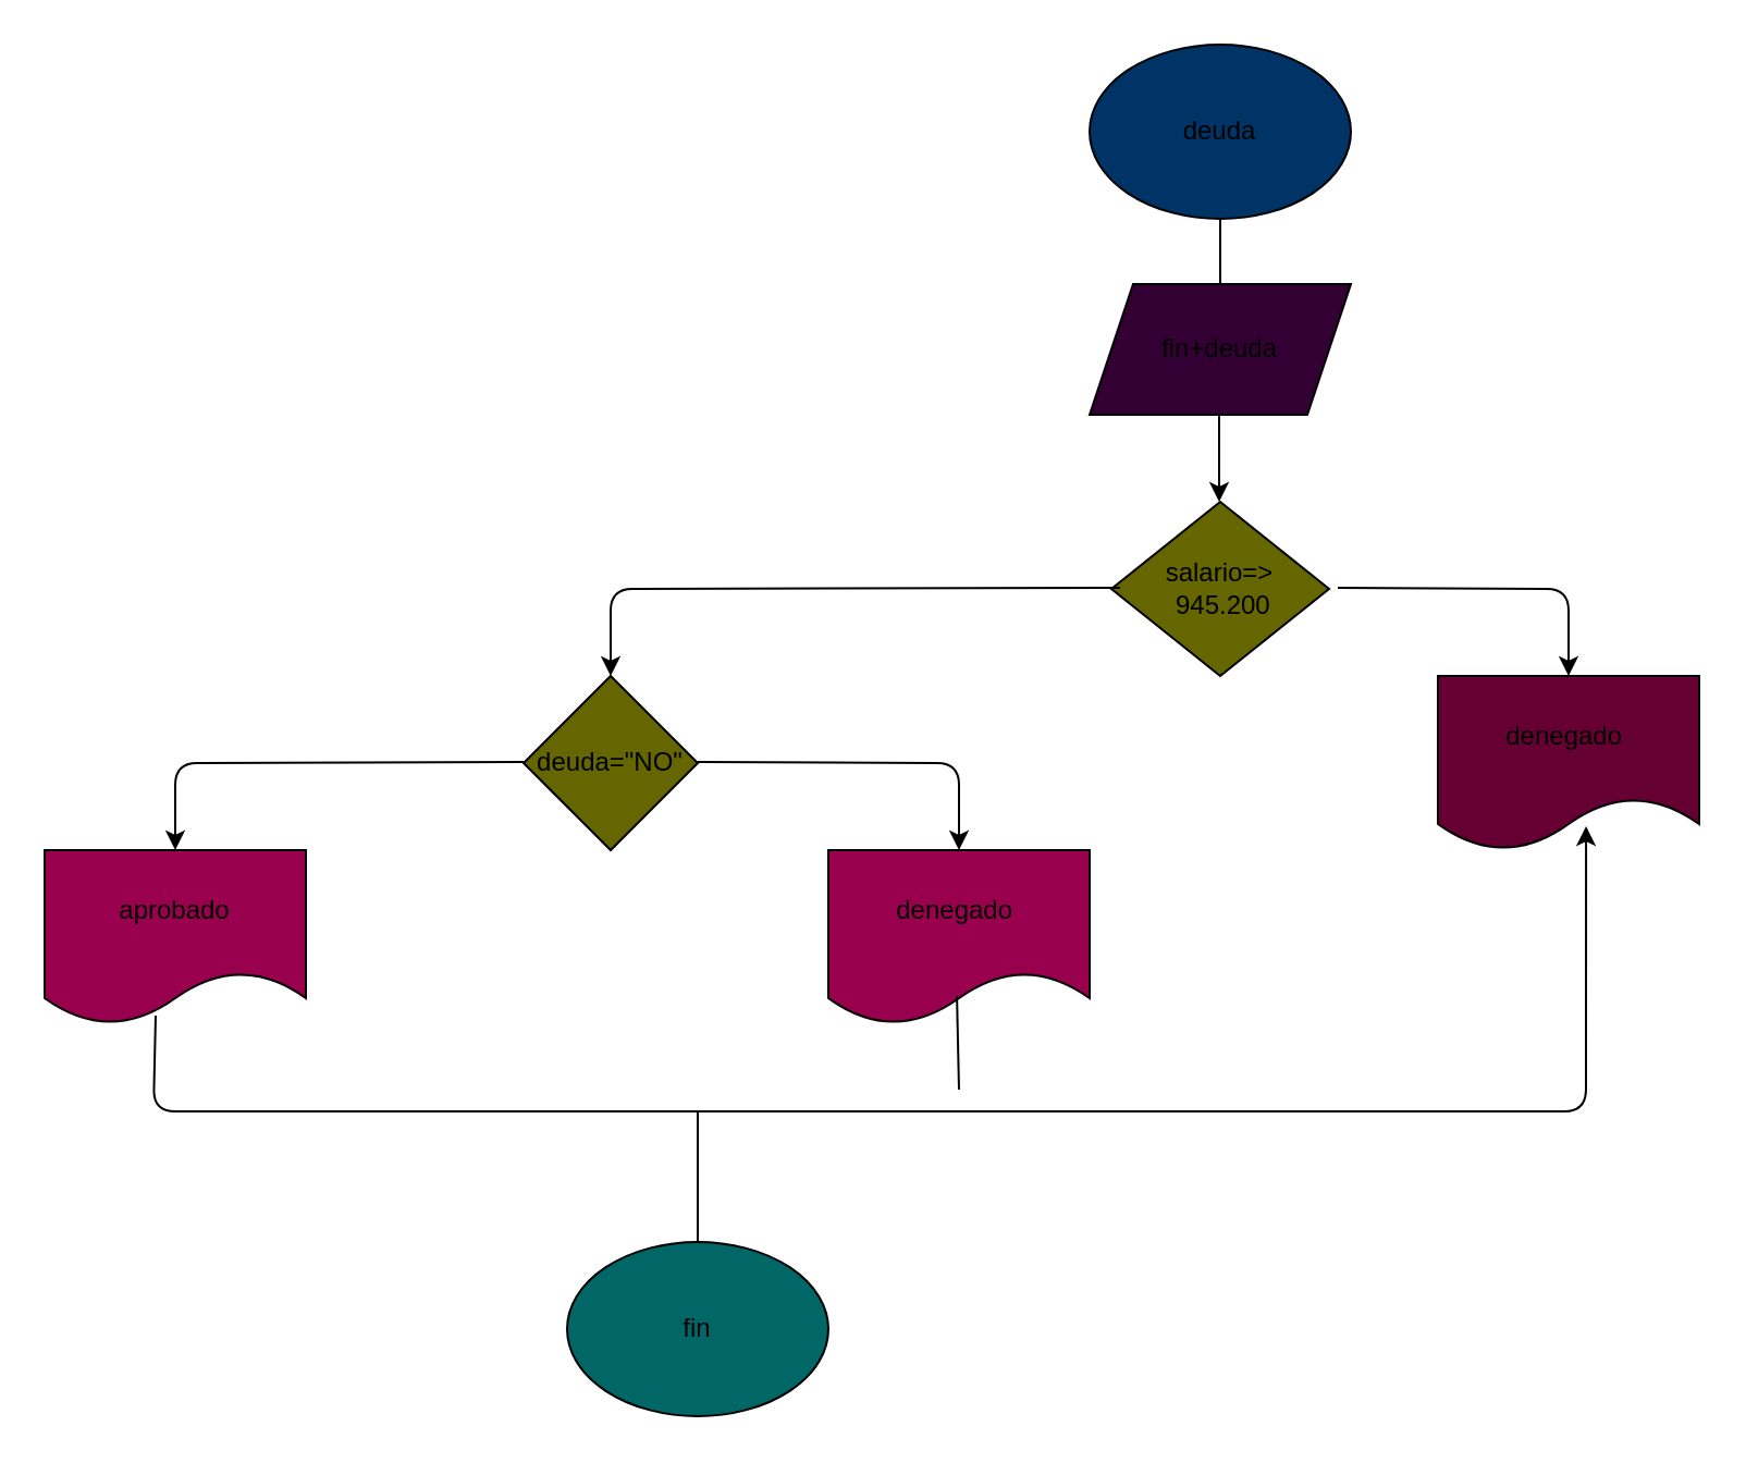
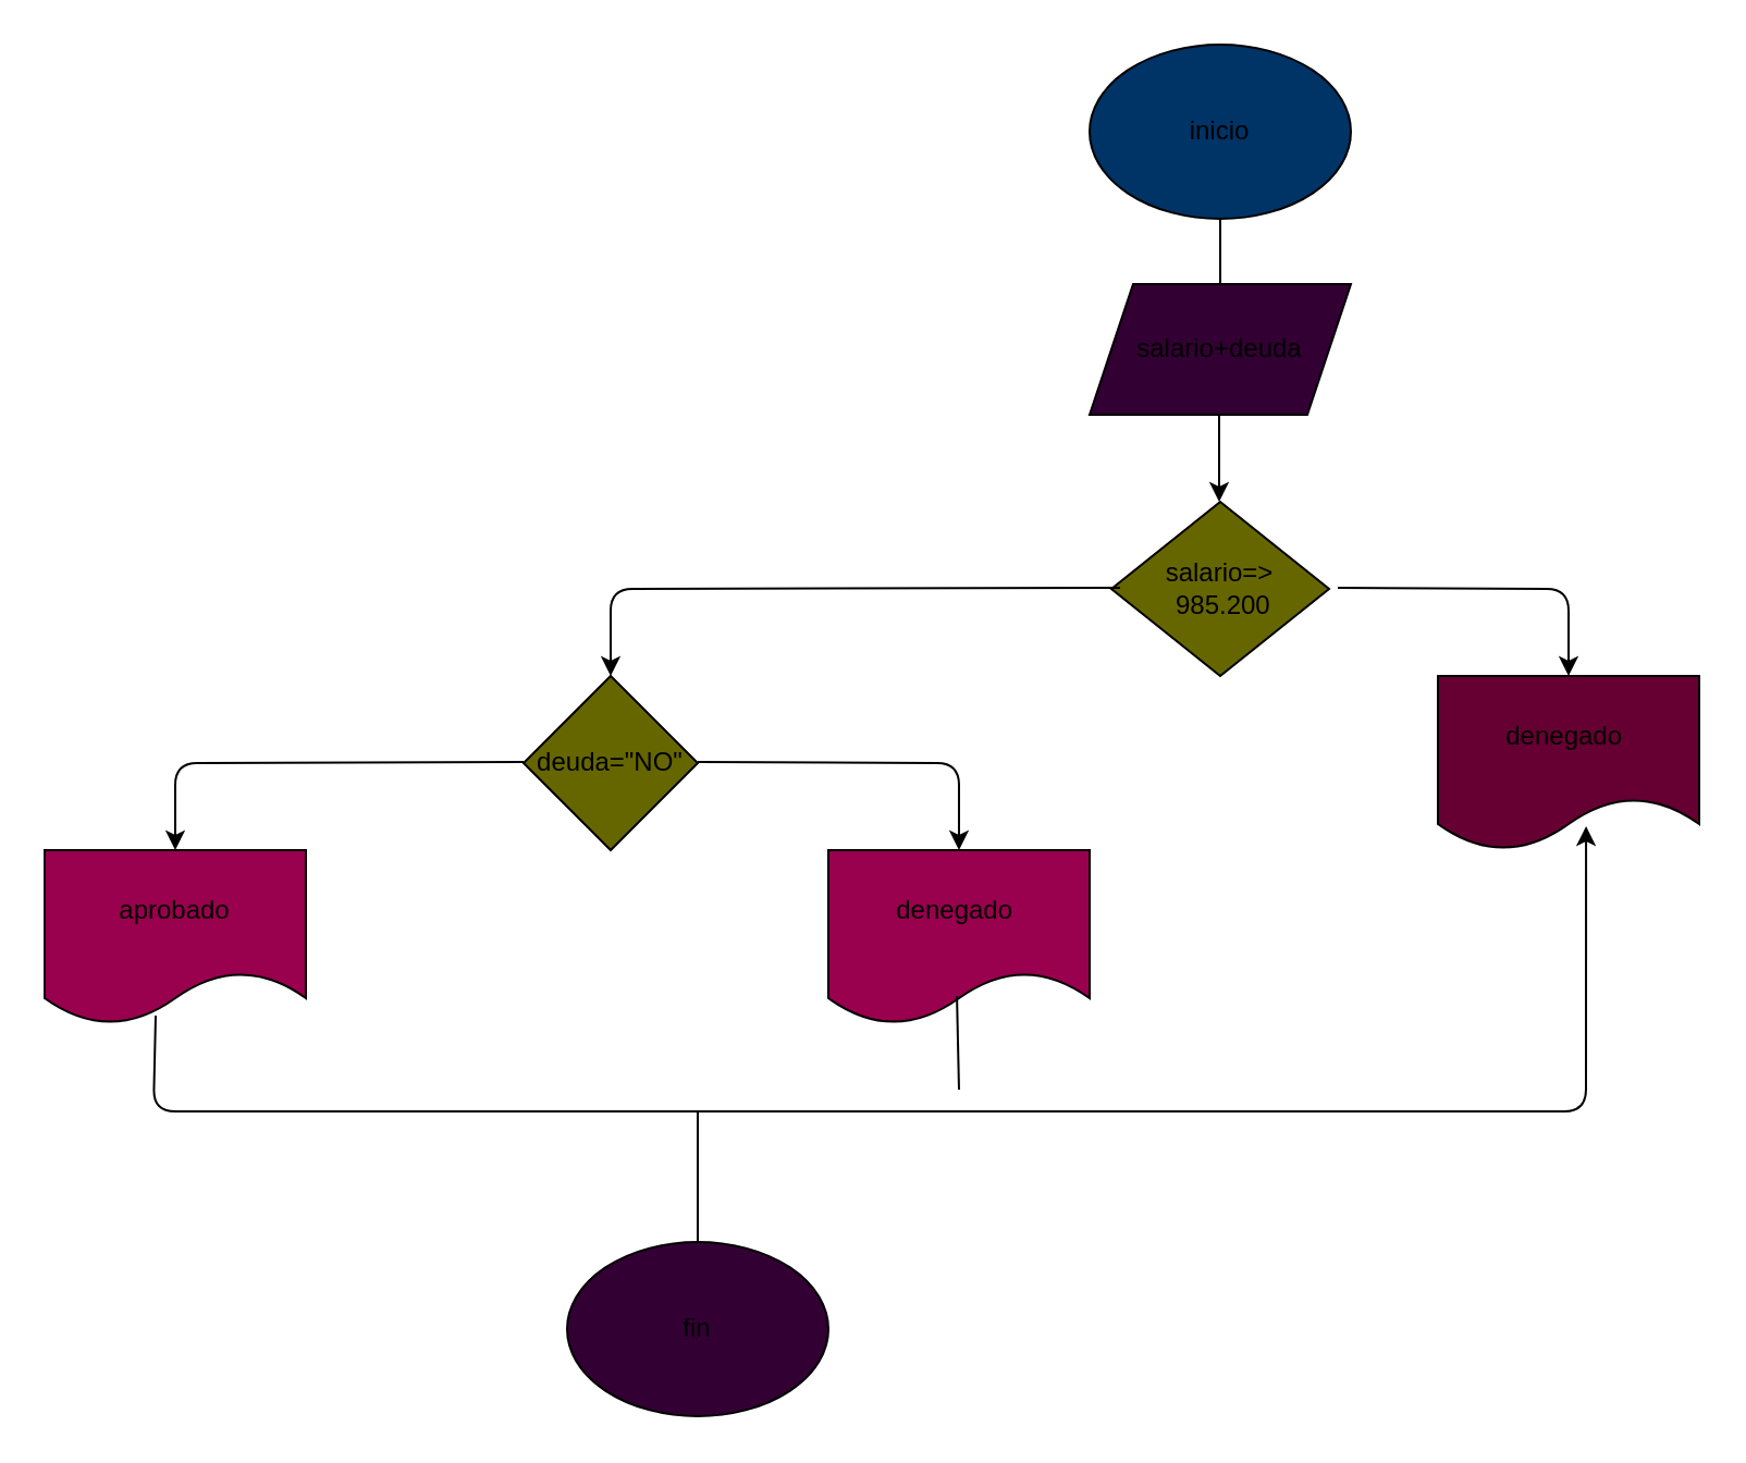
  <mxCell id="0" />
  <mxCell id="1" parent="0" />
- <mxCell id="2" value="deuda" style="ellipse;whiteSpace=wrap;html=1;fillColor=#003366;" vertex="1" parent="1"><mxGeometry x="500" y="20" width="120" height="80" as="geometry" /></mxCell>
+ <mxCell id="2" value="inicio" style="ellipse;whiteSpace=wrap;html=1;fillColor=#003366;" vertex="1" parent="1"><mxGeometry x="500" y="20" width="120" height="80" as="geometry" /></mxCell>
  <mxCell id="3" value="" style="endArrow=none;html=1;" edge="1" parent="1"><mxGeometry width="50" height="50" relative="1" as="geometry"><mxPoint x="560" y="130" as="sourcePoint" /><mxPoint x="560" y="100" as="targetPoint" /></mxGeometry></mxCell>
- <mxCell id="4" value="fin+deuda" style="shape=parallelogram;perimeter=parallelogramPerimeter;whiteSpace=wrap;html=1;fixedSize=1;fillColor=#330033;" vertex="1" parent="1"><mxGeometry x="500" y="130" width="120" height="60" as="geometry" /></mxCell>
+ <mxCell id="4" value="salario+deuda" style="shape=parallelogram;perimeter=parallelogramPerimeter;whiteSpace=wrap;html=1;fixedSize=1;fillColor=#330033;" vertex="1" parent="1"><mxGeometry x="500" y="130" width="120" height="60" as="geometry" /></mxCell>
  <mxCell id="5" value="" style="endArrow=classic;html=1;" edge="1" parent="1"><mxGeometry width="50" height="50" relative="1" as="geometry"><mxPoint x="559.5" y="190" as="sourcePoint" /><mxPoint x="559.5" y="230" as="targetPoint" /><Array as="points"><mxPoint x="559.5" y="210" /></Array></mxGeometry></mxCell>
- <mxCell id="6" value="salario=&amp;gt;&lt;br&gt;&amp;nbsp;945.200" style="rhombus;whiteSpace=wrap;html=1;fillColor=#666600;" vertex="1" parent="1"><mxGeometry x="510" y="230" width="100" height="80" as="geometry" /></mxCell>
+ <mxCell id="6" value="salario=&amp;gt;&lt;br&gt;&amp;nbsp;985.200" style="rhombus;whiteSpace=wrap;html=1;fillColor=#666600;" vertex="1" parent="1"><mxGeometry x="510" y="230" width="100" height="80" as="geometry" /></mxCell>
  <mxCell id="7" value="" style="endArrow=classic;html=1;" edge="1" parent="1"><mxGeometry relative="1" as="geometry"><mxPoint x="614" y="269.5" as="sourcePoint" /><mxPoint x="720" y="310" as="targetPoint" /><Array as="points"><mxPoint x="720" y="270" /></Array></mxGeometry></mxCell>
  <mxCell id="8" value="denegado&amp;nbsp;" style="shape=document;whiteSpace=wrap;html=1;boundedLbl=1;fillColor=#660033;" vertex="1" parent="1"><mxGeometry x="660" y="310" width="120" height="80" as="geometry" /></mxCell>
  <mxCell id="9" value="" style="endArrow=classic;html=1;" edge="1" parent="1"><mxGeometry relative="1" as="geometry"><mxPoint x="514" y="269.5" as="sourcePoint" /><mxPoint x="280" y="310" as="targetPoint" /><Array as="points"><mxPoint x="280" y="270" /></Array></mxGeometry></mxCell>
  <mxCell id="10" value="deuda=&quot;NO&quot;" style="rhombus;whiteSpace=wrap;html=1;fillColor=#666600;" vertex="1" parent="1"><mxGeometry x="240" y="310" width="80" height="80" as="geometry" /></mxCell>
  <mxCell id="11" value="" style="endArrow=classic;html=1;" edge="1" parent="1"><mxGeometry relative="1" as="geometry"><mxPoint x="320" y="349.5" as="sourcePoint" /><mxPoint x="440" y="390" as="targetPoint" /><Array as="points"><mxPoint x="440" y="350" /></Array></mxGeometry></mxCell>
  <mxCell id="12" value="denegado&amp;nbsp;" style="shape=document;whiteSpace=wrap;html=1;boundedLbl=1;fillColor=#99004D;" vertex="1" parent="1"><mxGeometry x="380" y="390" width="120" height="80" as="geometry" /></mxCell>
  <mxCell id="13" value="" style="endArrow=classic;html=1;" edge="1" parent="1"><mxGeometry relative="1" as="geometry"><mxPoint x="240" y="349.5" as="sourcePoint" /><mxPoint x="80" y="390" as="targetPoint" /><Array as="points"><mxPoint x="80" y="350" /></Array></mxGeometry></mxCell>
  <mxCell id="14" value="aprobado" style="shape=document;whiteSpace=wrap;html=1;boundedLbl=1;fillColor=#99004D;" vertex="1" parent="1"><mxGeometry x="20" y="390" width="120" height="80" as="geometry" /></mxCell>
  <mxCell id="15" value="" style="endArrow=classic;html=1;exitX=0.425;exitY=0.95;exitDx=0;exitDy=0;exitPerimeter=0;entryX=0.567;entryY=0.863;entryDx=0;entryDy=0;entryPerimeter=0;" edge="1" parent="1" source="14" target="8"><mxGeometry relative="1" as="geometry"><mxPoint x="380" y="510" as="sourcePoint" /><mxPoint x="480" y="510" as="targetPoint" /><Array as="points"><mxPoint x="70" y="510" /><mxPoint x="350" y="510" /><mxPoint x="728" y="510" /></Array></mxGeometry></mxCell>
  <mxCell id="16" value="" style="endArrow=none;html=1;entryX=0.492;entryY=0.838;entryDx=0;entryDy=0;entryPerimeter=0;" edge="1" parent="1" target="12"><mxGeometry width="50" height="50" relative="1" as="geometry"><mxPoint x="440" y="500" as="sourcePoint" /><mxPoint x="490" y="450" as="targetPoint" /></mxGeometry></mxCell>
  <mxCell id="17" value="" style="endArrow=none;html=1;" edge="1" parent="1"><mxGeometry width="50" height="50" relative="1" as="geometry"><mxPoint x="320" y="570" as="sourcePoint" /><mxPoint x="320" y="510" as="targetPoint" /></mxGeometry></mxCell>
- <mxCell id="18" value="fin" style="ellipse;whiteSpace=wrap;html=1;fillColor=#006666;" vertex="1" parent="1"><mxGeometry x="260" y="570" width="120" height="80" as="geometry" /></mxCell>
+ <mxCell id="18" value="fin" style="ellipse;whiteSpace=wrap;html=1;fillColor=#330033;" vertex="1" parent="1"><mxGeometry x="260" y="570" width="120" height="80" as="geometry" /></mxCell>
